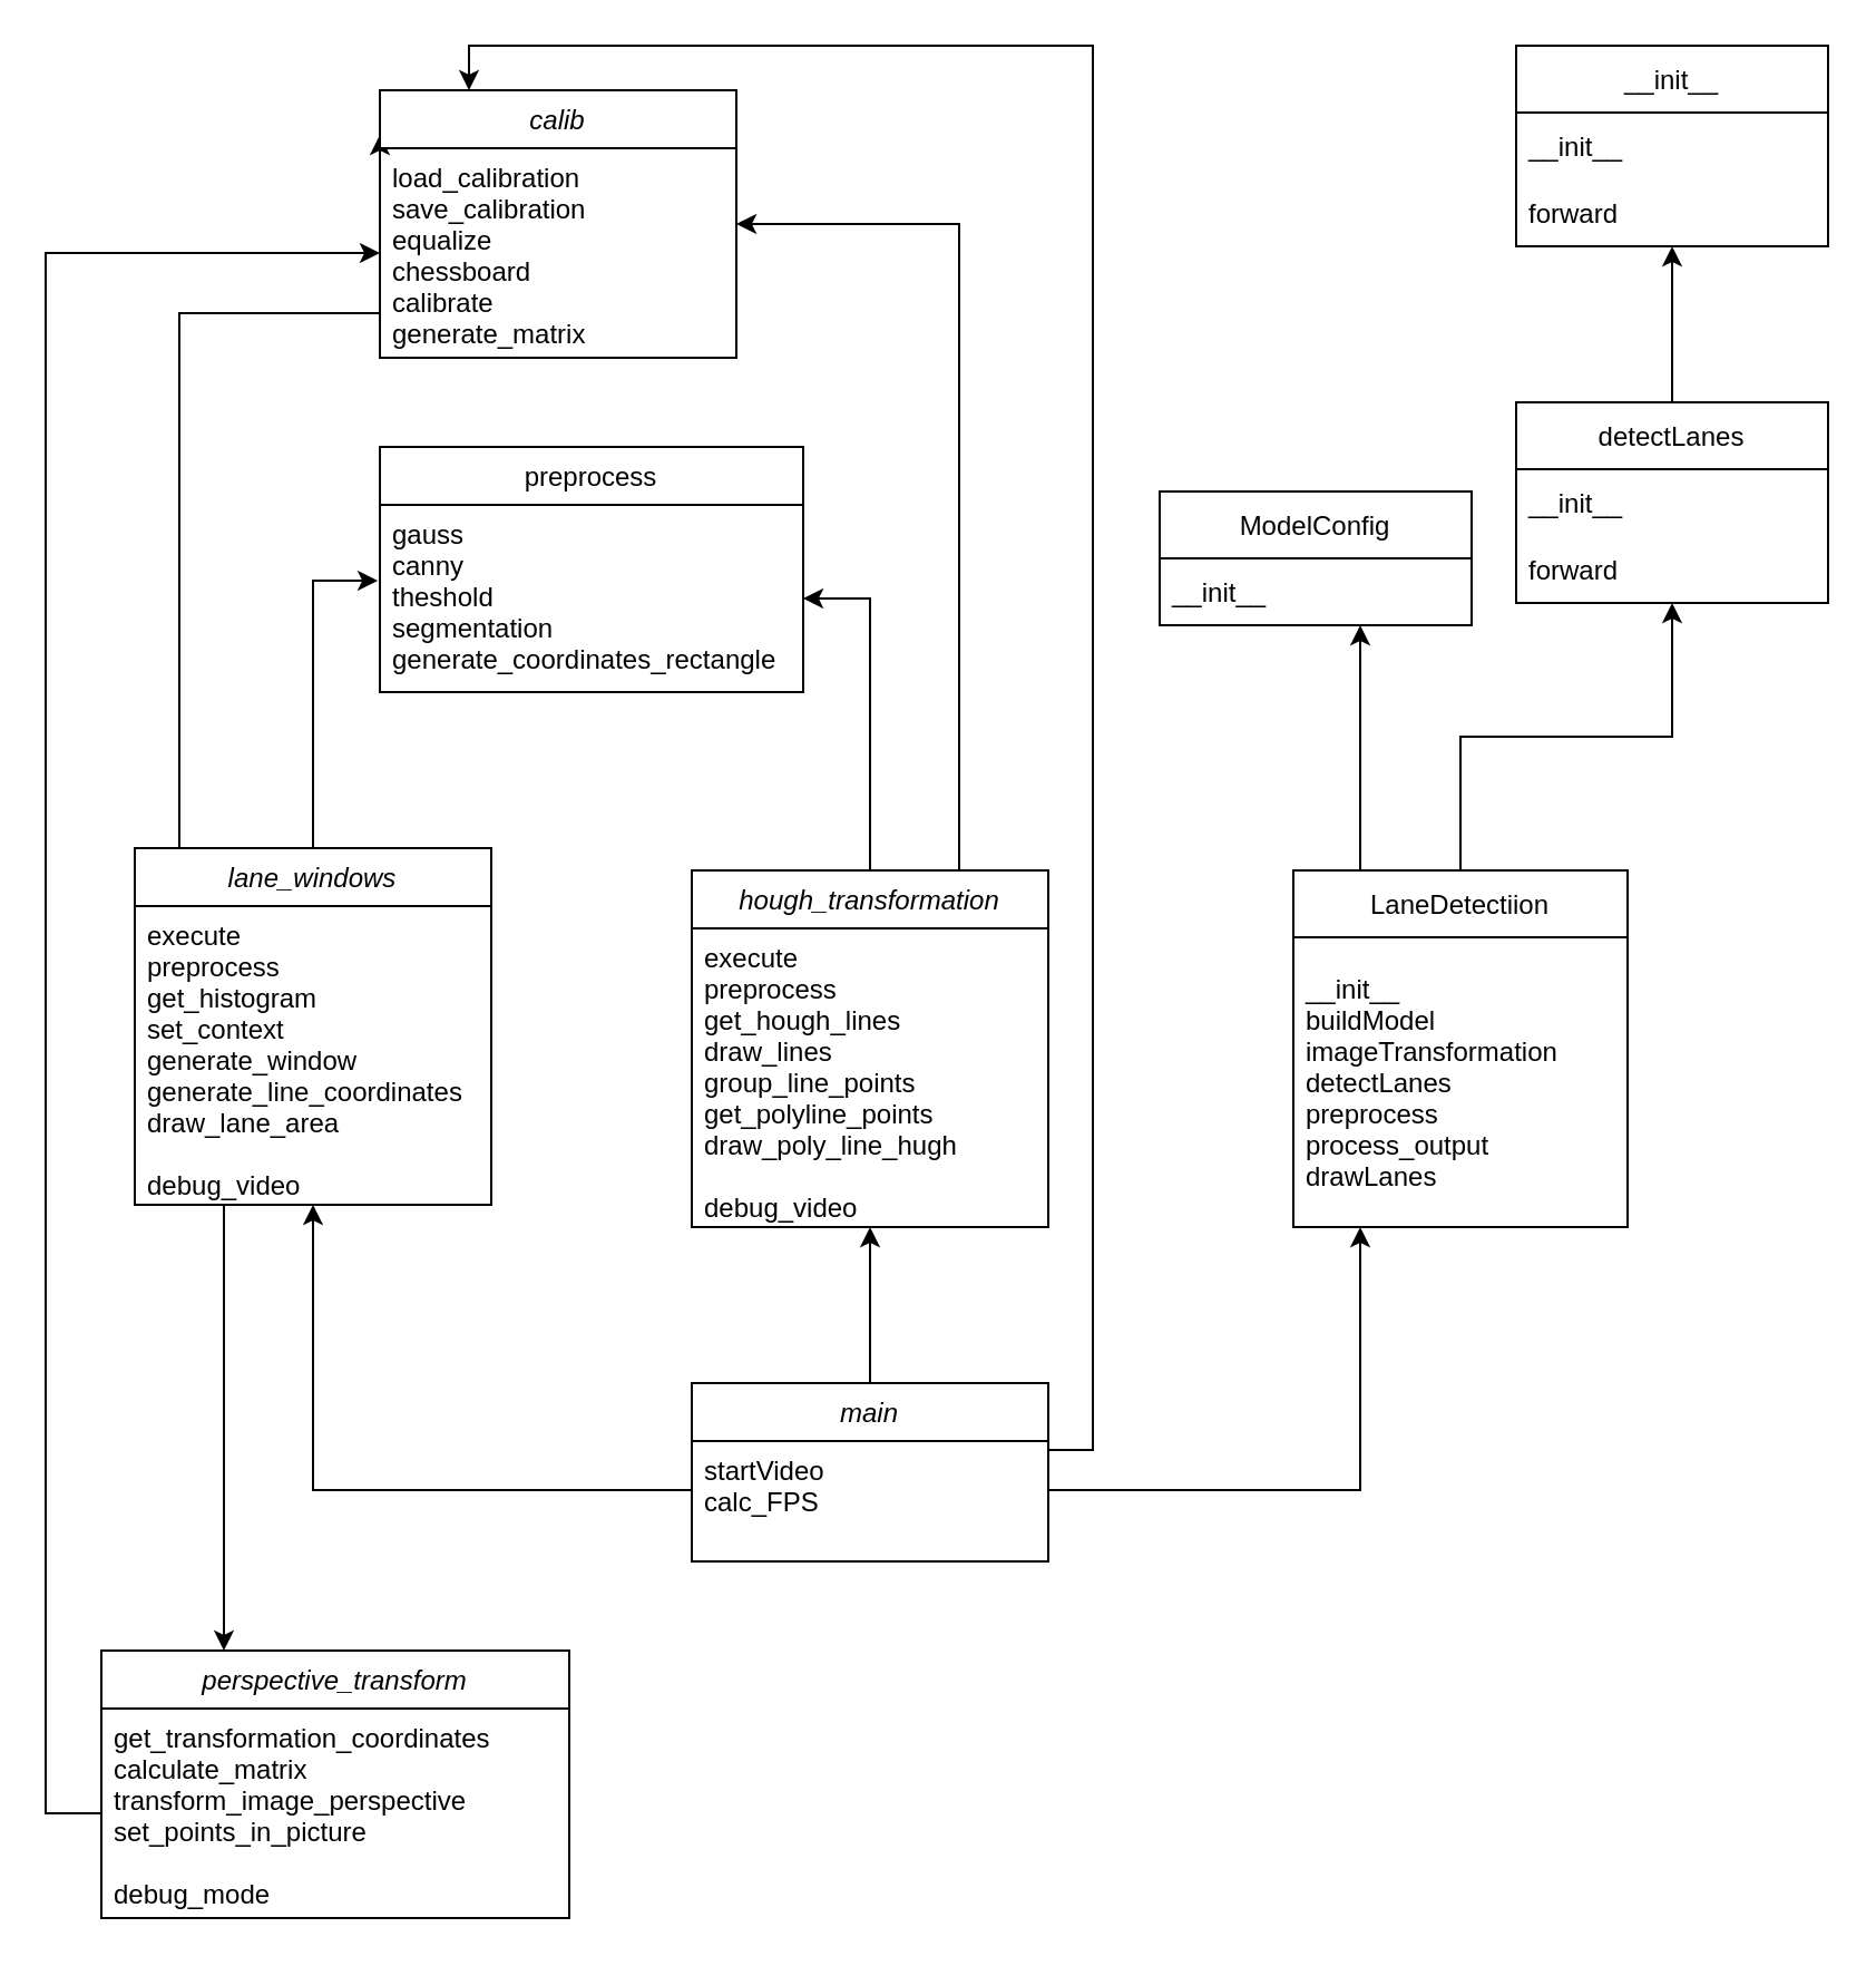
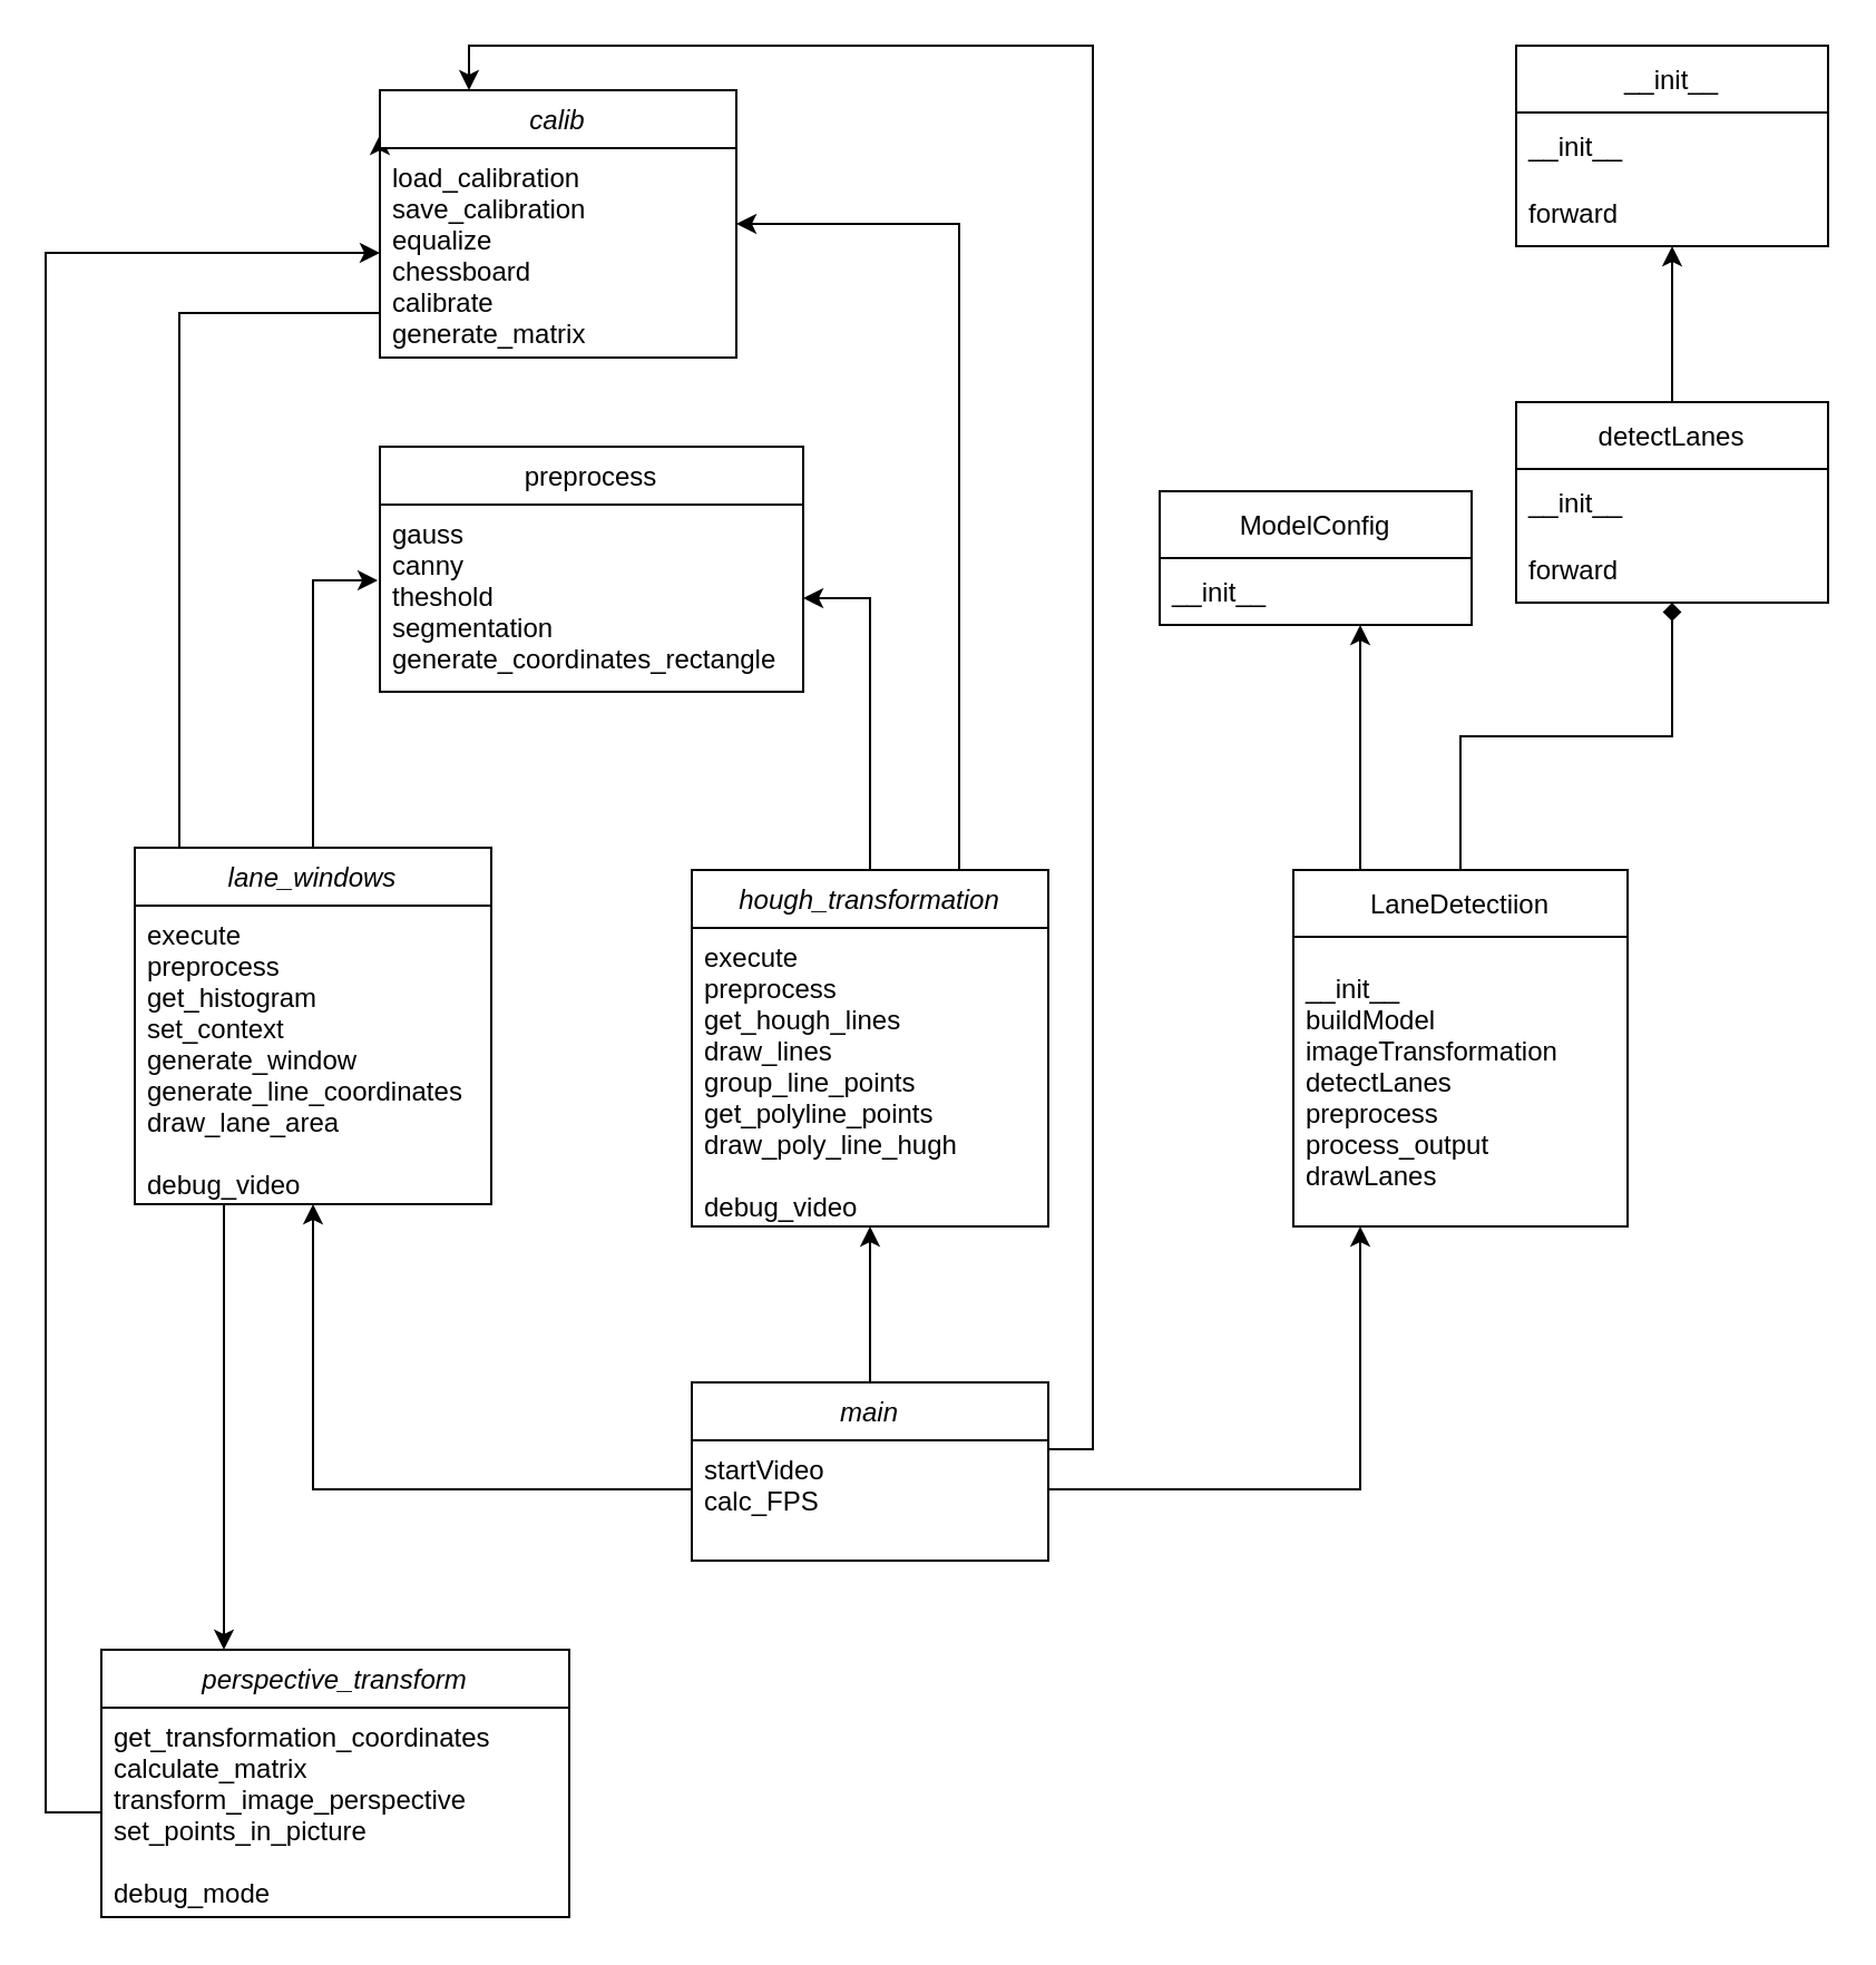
  <mxCell id="0" />
  <mxCell id="1" parent="0" />
  <mxCell id="2" style="edgeStyle=orthogonalEdgeStyle;rounded=0;orthogonalLoop=1;jettySize=auto;html=1;entryX=0.5;entryY=1;entryDx=0;entryDy=0;" parent="1" source="3" target="8" edge="1"><mxGeometry relative="1" as="geometry" /></mxCell>
  <mxCell id="3" value="main&#10;" style="swimlane;fontStyle=2;align=center;verticalAlign=top;childLayout=stackLayout;horizontal=1;startSize=26;horizontalStack=0;resizeParent=1;resizeLast=0;collapsible=1;marginBottom=0;rounded=0;shadow=0;strokeWidth=1;" parent="1" vertex="1"><mxGeometry x="310" y="620" width="160" height="80" as="geometry"><mxRectangle x="230" y="140" width="160" height="26" as="alternateBounds" /></mxGeometry></mxCell>
  <mxCell id="4" value="startVideo&#10;calc_FPS" style="text;align=left;verticalAlign=top;spacingLeft=4;spacingRight=4;overflow=hidden;rotatable=0;points=[[0,0.5],[1,0.5]];portConstraint=eastwest;" parent="3" vertex="1"><mxGeometry y="26" width="160" height="44" as="geometry" /></mxCell>
  <mxCell id="5" value="preprocess&#10;" style="swimlane;fontStyle=0;align=center;verticalAlign=top;childLayout=stackLayout;horizontal=1;startSize=26;horizontalStack=0;resizeParent=1;resizeLast=0;collapsible=1;marginBottom=0;rounded=0;shadow=0;strokeWidth=1;" parent="1" vertex="1"><mxGeometry x="170" y="200" width="190" height="110" as="geometry"><mxRectangle x="550" y="140" width="160" height="26" as="alternateBounds" /></mxGeometry></mxCell>
  <mxCell id="6" value="gauss&#10;canny&#10;theshold&#10;segmentation&#10;generate_coordinates_rectangle" style="text;align=left;verticalAlign=top;spacingLeft=4;spacingRight=4;overflow=hidden;rotatable=0;points=[[0,0.5],[1,0.5]];portConstraint=eastwest;" parent="5" vertex="1"><mxGeometry y="26" width="190" height="84" as="geometry" /></mxCell>
  <mxCell id="7" style="edgeStyle=orthogonalEdgeStyle;rounded=0;orthogonalLoop=1;jettySize=auto;html=1;entryX=1;entryY=0.5;entryDx=0;entryDy=0;" edge="1" parent="1" source="8" target="6"><mxGeometry relative="1" as="geometry" /></mxCell>
  <mxCell id="8" value="hough_transformation" style="swimlane;fontStyle=2;align=center;verticalAlign=top;childLayout=stackLayout;horizontal=1;startSize=26;horizontalStack=0;resizeParent=1;resizeLast=0;collapsible=1;marginBottom=0;rounded=0;shadow=0;strokeWidth=1;" parent="1" vertex="1"><mxGeometry x="310" y="390" width="160" height="160" as="geometry"><mxRectangle x="230" y="140" width="160" height="26" as="alternateBounds" /></mxGeometry></mxCell>
  <mxCell id="9" value="execute&#10;preprocess&#10;get_hough_lines&#10;draw_lines&#10;group_line_points&#10;get_polyline_points&#10;draw_poly_line_hugh&#10;&#10;debug_video" style="text;align=left;verticalAlign=top;spacingLeft=4;spacingRight=4;overflow=hidden;rotatable=0;points=[[0,0.5],[1,0.5]];portConstraint=eastwest;" parent="8" vertex="1"><mxGeometry y="26" width="160" height="134" as="geometry" /></mxCell>
  <mxCell id="10" style="edgeStyle=orthogonalEdgeStyle;rounded=0;orthogonalLoop=1;jettySize=auto;html=1;entryX=-0.005;entryY=0.405;entryDx=0;entryDy=0;entryPerimeter=0;" edge="1" parent="1" source="13" target="6"><mxGeometry relative="1" as="geometry" /></mxCell>
  <mxCell id="11" style="edgeStyle=orthogonalEdgeStyle;rounded=0;orthogonalLoop=1;jettySize=auto;html=1;" edge="1" parent="1" source="13" target="17"><mxGeometry relative="1" as="geometry"><Array as="points"><mxPoint x="100" y="630" /><mxPoint x="100" y="630" /></Array></mxGeometry></mxCell>
  <mxCell id="12" style="edgeStyle=orthogonalEdgeStyle;rounded=0;orthogonalLoop=1;jettySize=auto;html=1;entryX=0;entryY=0.167;entryDx=0;entryDy=0;entryPerimeter=0;" edge="1" parent="1" source="13" target="15"><mxGeometry relative="1" as="geometry"><Array as="points"><mxPoint x="80" y="140" /><mxPoint x="170" y="140" /></Array></mxGeometry></mxCell>
  <mxCell id="13" value="lane_windows&#10;" style="swimlane;fontStyle=2;align=center;verticalAlign=top;childLayout=stackLayout;horizontal=1;startSize=26;horizontalStack=0;resizeParent=1;resizeLast=0;collapsible=1;marginBottom=0;rounded=0;shadow=0;strokeWidth=1;" parent="1" vertex="1"><mxGeometry x="60" y="380" width="160" height="160" as="geometry"><mxRectangle x="230" y="140" width="160" height="26" as="alternateBounds" /></mxGeometry></mxCell>
  <mxCell id="14" value="execute&#10;preprocess&#10;get_histogram&#10;set_context&#10;generate_window&#10;generate_line_coordinates&#10;draw_lane_area&#10;&#10;debug_video" style="text;align=left;verticalAlign=top;spacingLeft=4;spacingRight=4;overflow=hidden;rotatable=0;points=[[0,0.5],[1,0.5]];portConstraint=eastwest;" parent="13" vertex="1"><mxGeometry y="26" width="160" height="134" as="geometry" /></mxCell>
  <mxCell id="15" value="calib&#10;" style="swimlane;fontStyle=2;align=center;verticalAlign=top;childLayout=stackLayout;horizontal=1;startSize=26;horizontalStack=0;resizeParent=1;resizeLast=0;collapsible=1;marginBottom=0;rounded=0;shadow=0;strokeWidth=1;" parent="1" vertex="1"><mxGeometry x="170" y="40" width="160" height="120" as="geometry"><mxRectangle x="230" y="140" width="160" height="26" as="alternateBounds" /></mxGeometry></mxCell>
  <mxCell id="16" value="load_calibration&#10;save_calibration&#10;equalize&#10;chessboard&#10;calibrate&#10;generate_matrix" style="text;align=left;verticalAlign=top;spacingLeft=4;spacingRight=4;overflow=hidden;rotatable=0;points=[[0,0.5],[1,0.5]];portConstraint=eastwest;" parent="15" vertex="1"><mxGeometry y="26" width="160" height="94" as="geometry" /></mxCell>
  <mxCell id="17" value="perspective_transform" style="swimlane;fontStyle=2;align=center;verticalAlign=top;childLayout=stackLayout;horizontal=1;startSize=26;horizontalStack=0;resizeParent=1;resizeLast=0;collapsible=1;marginBottom=0;rounded=0;shadow=0;strokeWidth=1;" parent="1" vertex="1"><mxGeometry x="45" y="740" width="210" height="120" as="geometry"><mxRectangle x="230" y="140" width="160" height="26" as="alternateBounds" /></mxGeometry></mxCell>
  <mxCell id="18" value="get_transformation_coordinates&#10;calculate_matrix&#10;transform_image_perspective&#10;set_points_in_picture&#10;&#10;debug_mode" style="text;align=left;verticalAlign=top;spacingLeft=4;spacingRight=4;overflow=hidden;rotatable=0;points=[[0,0.5],[1,0.5]];portConstraint=eastwest;" parent="17" vertex="1"><mxGeometry y="26" width="210" height="94" as="geometry" /></mxCell>
  <mxCell id="19" style="edgeStyle=orthogonalEdgeStyle;rounded=0;orthogonalLoop=1;jettySize=auto;html=1;entryX=0.5;entryY=1;entryDx=0;entryDy=0;" parent="1" source="4" target="13" edge="1"><mxGeometry relative="1" as="geometry" /></mxCell>
  <mxCell id="20" style="edgeStyle=orthogonalEdgeStyle;rounded=0;orthogonalLoop=1;jettySize=auto;html=1;" parent="1" source="8" target="15" edge="1"><mxGeometry relative="1" as="geometry"><Array as="points"><mxPoint x="430" y="100" /></Array></mxGeometry></mxCell>
  <mxCell id="21" style="edgeStyle=orthogonalEdgeStyle;rounded=0;orthogonalLoop=1;jettySize=auto;html=1;entryX=0.25;entryY=0;entryDx=0;entryDy=0;" parent="1" source="4" target="15" edge="1"><mxGeometry relative="1" as="geometry"><Array as="points"><mxPoint x="490" y="650" /><mxPoint x="490" y="20" /><mxPoint x="210" y="20" /></Array></mxGeometry></mxCell>
  <mxCell id="22" style="edgeStyle=orthogonalEdgeStyle;rounded=0;orthogonalLoop=1;jettySize=auto;html=1;" edge="1" parent="1" source="18" target="16"><mxGeometry relative="1" as="geometry"><Array as="points"><mxPoint x="20" y="813" /><mxPoint x="20" y="113" /></Array></mxGeometry></mxCell>
  <mxCell id="23" style="edgeStyle=orthogonalEdgeStyle;rounded=0;orthogonalLoop=1;jettySize=auto;html=1;" edge="1" parent="1" source="25" target="27"><mxGeometry relative="1" as="geometry"><Array as="points"><mxPoint x="610" y="330" /><mxPoint x="610" y="330" /></Array></mxGeometry></mxCell>
- <mxCell id="24" style="edgeStyle=orthogonalEdgeStyle;rounded=0;orthogonalLoop=1;jettySize=auto;html=1;" edge="1" parent="1" source="25" target="31"><mxGeometry relative="1" as="geometry" /></mxCell>
+ <mxCell id="24" style="edgeStyle=orthogonalEdgeStyle;rounded=0;orthogonalLoop=1;jettySize=auto;html=1;endArrow=diamond;" edge="1" parent="1" source="25" target="31"><mxGeometry relative="1" as="geometry" /></mxCell>
  <mxCell id="25" value="LaneDetectiion" style="swimlane;fontStyle=0;childLayout=stackLayout;horizontal=1;startSize=30;horizontalStack=0;resizeParent=1;resizeParentMax=0;resizeLast=0;collapsible=1;marginBottom=0;" vertex="1" parent="1"><mxGeometry x="580" y="390" width="150" height="160" as="geometry" /></mxCell>
  <mxCell id="26" value="__init__&#10;buildModel&#10;imageTransformation&#10;detectLanes&#10;preprocess&#10;process_output&#10;drawLanes" style="text;strokeColor=none;fillColor=none;align=left;verticalAlign=middle;spacingLeft=4;spacingRight=4;overflow=hidden;points=[[0,0.5],[1,0.5]];portConstraint=eastwest;rotatable=0;" vertex="1" parent="25"><mxGeometry y="30" width="150" height="130" as="geometry" /></mxCell>
  <mxCell id="27" value="ModelConfig" style="swimlane;fontStyle=0;childLayout=stackLayout;horizontal=1;startSize=30;horizontalStack=0;resizeParent=1;resizeParentMax=0;resizeLast=0;collapsible=1;marginBottom=0;" vertex="1" parent="1"><mxGeometry x="520" y="220" width="140" height="60" as="geometry" /></mxCell>
  <mxCell id="28" value="__init__" style="text;strokeColor=none;fillColor=none;align=left;verticalAlign=middle;spacingLeft=4;spacingRight=4;overflow=hidden;points=[[0,0.5],[1,0.5]];portConstraint=eastwest;rotatable=0;" vertex="1" parent="27"><mxGeometry y="30" width="140" height="30" as="geometry" /></mxCell>
  <mxCell id="29" style="edgeStyle=orthogonalEdgeStyle;rounded=0;orthogonalLoop=1;jettySize=auto;html=1;" edge="1" parent="1" source="4" target="25"><mxGeometry relative="1" as="geometry"><Array as="points"><mxPoint x="610" y="668" /></Array></mxGeometry></mxCell>
  <mxCell id="30" style="edgeStyle=orthogonalEdgeStyle;rounded=0;orthogonalLoop=1;jettySize=auto;html=1;" edge="1" parent="1" source="31" target="34"><mxGeometry relative="1" as="geometry" /></mxCell>
  <mxCell id="31" value="detectLanes" style="swimlane;fontStyle=0;childLayout=stackLayout;horizontal=1;startSize=30;horizontalStack=0;resizeParent=1;resizeParentMax=0;resizeLast=0;collapsible=1;marginBottom=0;" vertex="1" parent="1"><mxGeometry x="680" y="180" width="140" height="90" as="geometry" /></mxCell>
  <mxCell id="32" value="__init__" style="text;strokeColor=none;fillColor=none;align=left;verticalAlign=middle;spacingLeft=4;spacingRight=4;overflow=hidden;points=[[0,0.5],[1,0.5]];portConstraint=eastwest;rotatable=0;" vertex="1" parent="31"><mxGeometry y="30" width="140" height="30" as="geometry" /></mxCell>
  <mxCell id="33" value="forward" style="text;strokeColor=none;fillColor=none;align=left;verticalAlign=middle;spacingLeft=4;spacingRight=4;overflow=hidden;points=[[0,0.5],[1,0.5]];portConstraint=eastwest;rotatable=0;" vertex="1" parent="31"><mxGeometry y="60" width="140" height="30" as="geometry" /></mxCell>
  <mxCell id="34" value="__init__" style="swimlane;fontStyle=0;childLayout=stackLayout;horizontal=1;startSize=30;horizontalStack=0;resizeParent=1;resizeParentMax=0;resizeLast=0;collapsible=1;marginBottom=0;" vertex="1" parent="1"><mxGeometry x="680" y="20" width="140" height="90" as="geometry" /></mxCell>
  <mxCell id="35" value="__init__" style="text;strokeColor=none;fillColor=none;align=left;verticalAlign=middle;spacingLeft=4;spacingRight=4;overflow=hidden;points=[[0,0.5],[1,0.5]];portConstraint=eastwest;rotatable=0;" vertex="1" parent="34"><mxGeometry y="30" width="140" height="30" as="geometry" /></mxCell>
  <mxCell id="36" value="forward" style="text;strokeColor=none;fillColor=none;align=left;verticalAlign=middle;spacingLeft=4;spacingRight=4;overflow=hidden;points=[[0,0.5],[1,0.5]];portConstraint=eastwest;rotatable=0;" vertex="1" parent="34"><mxGeometry y="60" width="140" height="30" as="geometry" /></mxCell>
